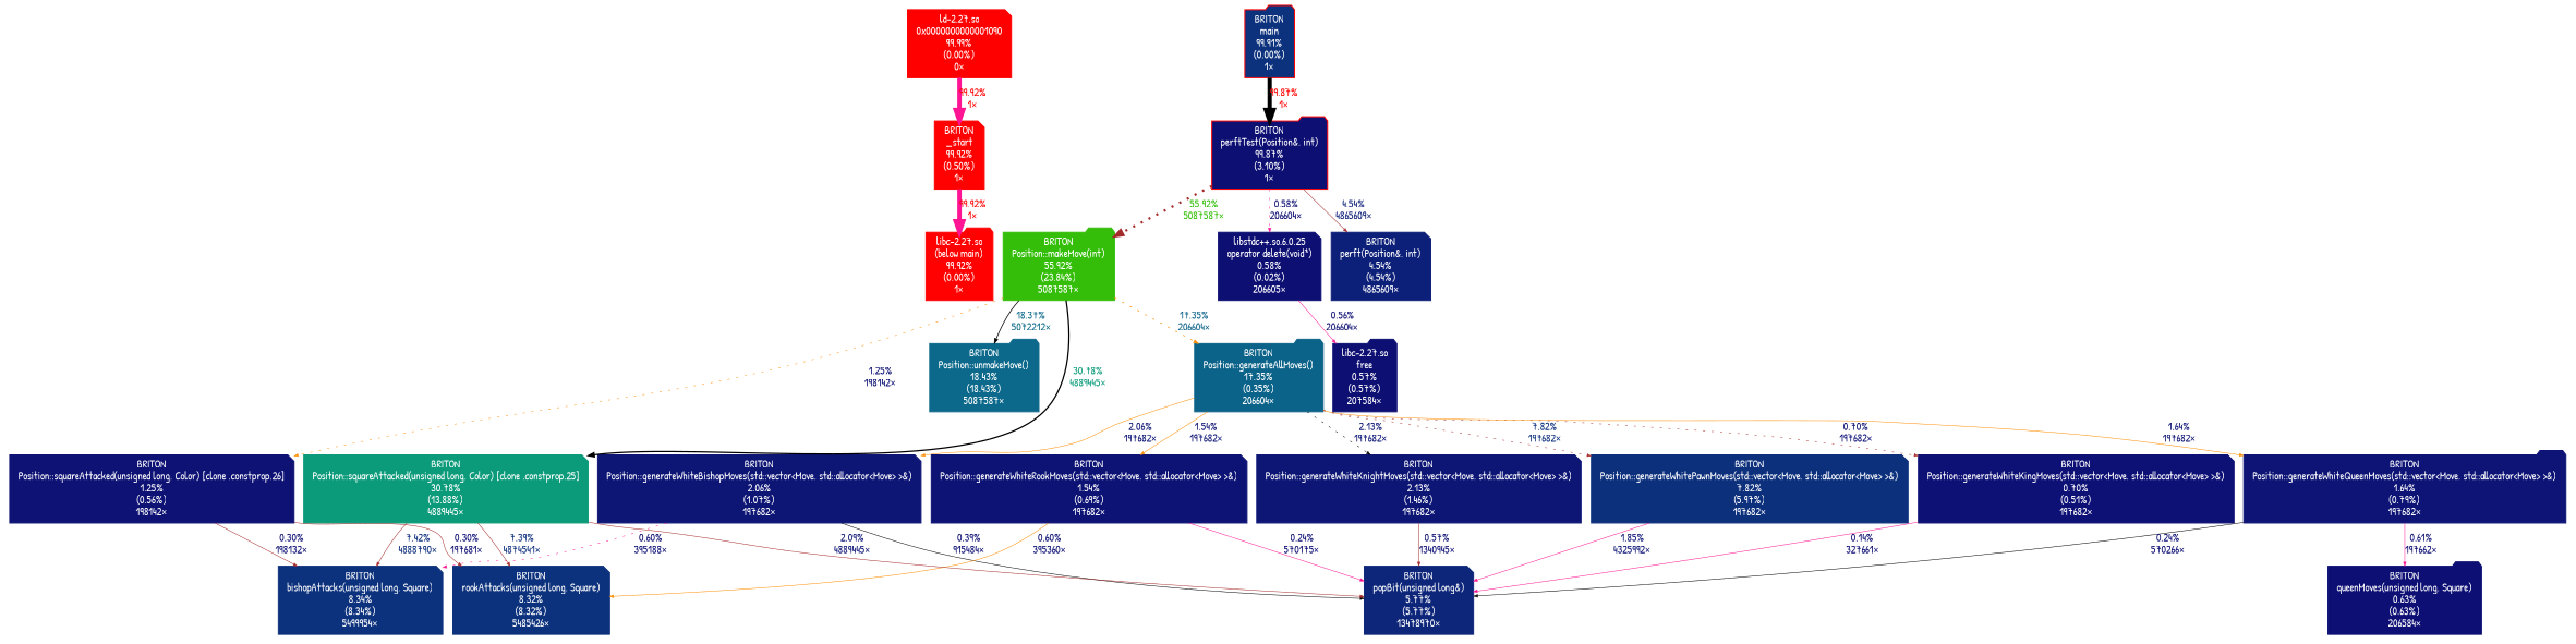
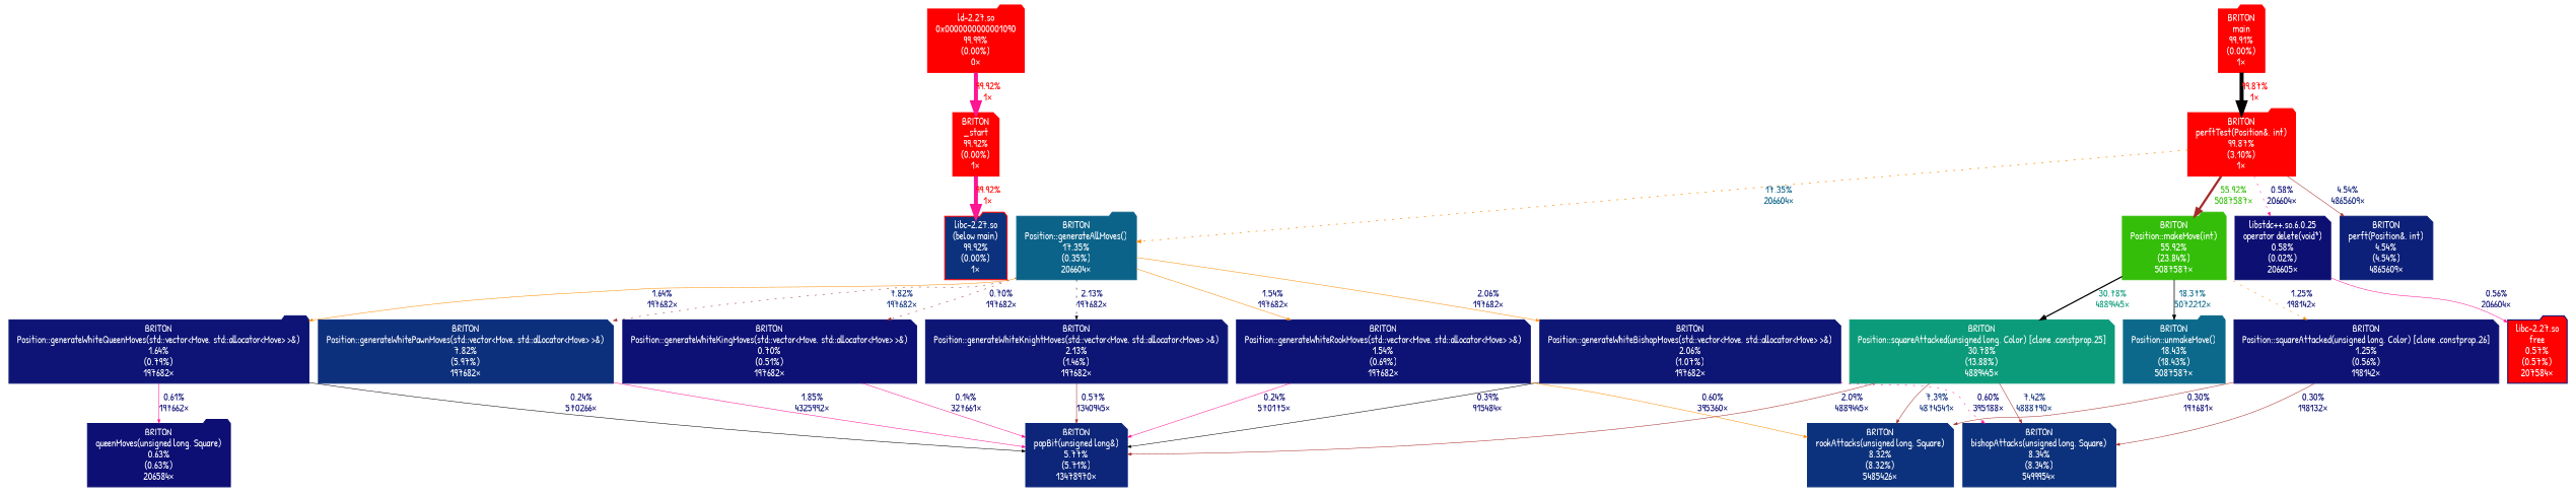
  digraph {
    fontname="Patrick Hand"
    nodesep=0.125
    ranksep=0.25
    node [color="#ff0100" fontcolor="#ffffff" fontname="Patrick Hand" fontsize=10.00 shape=note style=filled]
    edge [arrowsize=0.35 color=brown fontcolor="#0d0e73" fontname="Patrick Hand" fontsize=10.00 labeldistance=0.50 penwidth=0.50 style=solid]
-   n1 [height=0 label="libc-2.27.so\n(below main)\n99.92%\n(0.00%)\n1×" shape=folder width=0]
-   n2 [height=0 label="BRITON\nmain\n99.91%\n(0.00%)\n1×" shape=folder width=0 fillcolor="#0d327d"]
-   n3 [height=0 label="BRITON\nperftTest(Position&, int)\n99.87%\n(3.10%)\n1×" shape=folder width=0 fillcolor="#0d0f73"]
+   n1 [height=0 label="libc-2.27.so\n(below main)\n99.92%\n(0.00%)\n1×" shape=folder width=0 fillcolor="#0d327d"]
+   n2 [height=0 label="BRITON\nmain\n99.91%\n(0.00%)\n1×" shape=folder width=0]
+   n3 [height=0 label="BRITON\nperftTest(Position&, int)\n99.87%\n(3.10%)\n1×" shape=folder width=0]
    n4 [color="#0c6389" height=0 label="BRITON\nPosition::generateAllMoves()\n17.35%\n(0.35%)\n206604×" shape=folder width=0]
    n5 [color="#34be09" height=0 label="BRITON\nPosition::makeMove(int)\n55.92%\n(23.84%)\n5087587×" shape=folder width=0]
    n6 [color="#0d0f73" height=0 label="libstdc++.so.6.0.25\noperator delete(void*)\n0.58%\n(0.02%)\n206605×" width=0]
    n7 [color="#0d2079" height=0 label="BRITON\nperft(Position&, int)\n4.54%\n(4.54%)\n4865609×" width=0]
-   n8 [color="#ff0000" height=0 label="ld-2.27.so\n0x0000000000001090\n99.99%\n(0.00%)\n0×" width=0]
-   n9 [height=0 label="BRITON\n_start\n99.92%\n(0.50%)\n1×" width=0]
+   n8 [color="#ff0000" height=0 label="ld-2.27.so\n0x0000000000001090\n99.99%\n(0.00%)\n0×" shape=folder width=0]
+   n9 [height=0 label="BRITON\n_start\n99.92%\n(0.00%)\n1×" width=0]
    n10 [color="#0d1575" height=0 label="BRITON\nPosition::generateWhiteBishopMoves(std::vector<Move, std::allocator<Move> >&)\n2.06%\n(1.07%)\n197682×" width=0]
    n11 [color="#0d1074" height=0 label="BRITON\nPosition::generateWhiteKingMoves(std::vector<Move, std::allocator<Move> >&)\n0.70%\n(0.51%)\n197682×" width=0]
    n12 [color="#0d1675" height=0 label="BRITON\nPosition::generateWhiteKnightMoves(std::vector<Move, std::allocator<Move> >&)\n2.13%\n(1.46%)\n197682×" width=0]
    n13 [color="#0d307d" height=0 label="BRITON\nPosition::generateWhitePawnMoves(std::vector<Move, std::allocator<Move> >&)\n7.82%\n(5.97%)\n197682×" width=0]
    n14 [color="#0d1475" height=0 label="BRITON\nPosition::generateWhiteQueenMoves(std::vector<Move, std::allocator<Move> >&)\n1.64%\n(0.79%)\n197682×" shape=folder width=0]
    n15 [color="#0d1375" height=0 label="BRITON\nPosition::generateWhiteRookMoves(std::vector<Move, std::allocator<Move> >&)\n1.54%\n(0.69%)\n197682×" width=0]
    n16 [color="#0d327d" height=0 label="BRITON\nbishopAttacks(unsigned long, Square)\n8.34%\n(8.34%)\n5499954×" width=0]
-   n17 [color="#0d267a" height=0 label="BRITON\npopBit(unsigned long&)\n5.77%\n(5.77%)\n13478970×" width=0]
+   n17 [color="#0d267a" height=0 label="BRITON\npopBit(unsigned long&)\n5.77%\n(5.71%)\n13478970×" width=0]
    n18 [color="#0d0f74" height=0 label="BRITON\nqueenMoves(unsigned long, Square)\n0.63%\n(0.63%)\n206584×" shape=folder width=0]
    n19 [color="#0d327d" height=0 label="BRITON\nrookAttacks(unsigned long, Square)\n8.32%\n(8.32%)\n5485426×" width=0]
    n20 [color="#0c9b7a" height=0 label="BRITON\nPosition::squareAttacked(unsigned long, Color) [clone .constprop.25]\n30.78%\n(13.88%)\n4889445×" width=0]
    n21 [color="#0d1274" height=0 label="BRITON\nPosition::squareAttacked(unsigned long, Color) [clone .constprop.26]\n1.25%\n(0.56%)\n198142×" width=0]
    n22 [color="#0c698b" height=0 label="BRITON\nPosition::unmakeMove()\n18.43%\n(18.43%)\n5087587×" shape=folder width=0]
-   n23 [color="#0d0f73" height=0 label="libc-2.27.so\nfree\n0.57%\n(0.57%)\n207584×" shape=folder width=0]
+   n23 [color="#0d0f73" height=0 label="libc-2.27.so\nfree\n0.57%\n(0.57%)\n207584×" shape=folder width=0 fillcolor="#ff0100"]
    n2 -> n3 [arrowsize=1.00 color=black fontcolor="#ff0100" label="99.87%\n1×" labeldistance=3.99 penwidth=3.99]
-   n5 -> n4 [arrowsize=0.42 color=darkorange fontcolor="#0c6389" label="17.35%\n206604×" labeldistance=0.69 penwidth=0.69 style=dotted]
-   n3 -> n5 [arrowsize=0.75 fontcolor="#34be09" label="55.92%\n5087587×" labeldistance=2.24 penwidth=2.24 style=dotted]
+   n3 -> n4 [arrowsize=0.42 color=darkorange fontcolor="#0c6389" label="17.35%\n206604×" labeldistance=0.69 penwidth=0.69 style=dotted]
+   n3 -> n5 [arrowsize=0.75 fontcolor="#34be09" label="55.92%\n5087587×" labeldistance=2.24 penwidth=2.24]
    n3 -> n6 [color=deeppink fontcolor="#0d0f73" label="0.58%\n206604×" style=dotted]
    n3 -> n7 [fontcolor="#0d2079" label="4.54%\n4865609×"]
    n4 -> n10 [color=darkorange fontcolor="#0d1575" label="2.06%\n197682×"]
    n4 -> n11 [fontcolor="#0d1074" label="0.70%\n197682×" style=dotted]
    n4 -> n12 [color=black fontcolor="#0d1675" label="2.13%\n197682×" style=dotted]
    n4 -> n13 [fontcolor="#0d307d" label="7.82%\n197682×" style=dotted]
    n4 -> n14 [color=darkorange fontcolor="#0d1475" label="1.64%\n197682×"]
    n4 -> n15 [color=darkorange fontcolor="#0d1375" label="1.54%\n197682×"]
    n5 -> n20 [arrowsize=0.55 color=black fontcolor="#0c9b7a" label="30.78%\n4889445×" labeldistance=1.23 penwidth=1.23]
    n5 -> n21 [color=darkorange fontcolor="#0d1274" label="1.25%\n198142×" style=dotted]
    n5 -> n22 [arrowsize=0.43 color=black fontcolor="#0c698b" label="18.37%\n5072212×" labeldistance=0.73 penwidth=0.73]
    n6 -> n23 [color=deeppink fontcolor="#0d0f73" label="0.56%\n206604×"]
    n8 -> n9 [arrowsize=1.00 color=deeppink fontcolor="#ff0100" label="99.92%\n1×" labeldistance=4.00 penwidth=4.00]
    n9 -> n1 [arrowsize=1.00 color=deeppink fontcolor="#ff0100" label="99.92%\n1×" labeldistance=4.00 penwidth=4.00]
    n10 -> n16 [color=deeppink fontcolor="#0d0f74" label="0.60%\n395188×" style=dotted]
    n10 -> n17 [color=black label="0.39%\n915484×"]
    n11 -> n17 [color=deeppink fontcolor="#0d0d73" label="0.14%\n327661×"]
    n12 -> n17 [fontcolor="#0d0f73" label="0.57%\n1340945×"]
    n13 -> n17 [color=deeppink fontcolor="#0d1475" label="1.85%\n4325992×"]
    n14 -> n17 [color=black label="0.24%\n570266×"]
    n14 -> n18 [color=deeppink fontcolor="#0d0f74" label="0.61%\n197662×"]
    n15 -> n17 [color=deeppink label="0.24%\n570175×"]
    n15 -> n19 [color=darkorange fontcolor="#0d0f74" label="0.60%\n395360×"]
    n20 -> n16 [fontcolor="#0d2e7c" label="7.42%\n4888790×"]
    n20 -> n17 [fontcolor="#0d1675" label="2.09%\n4889445×"]
    n20 -> n19 [fontcolor="#0d2e7c" label="7.39%\n4874541×"]
    n21 -> n16 [label="0.30%\n198132×"]
    n21 -> n19 [label="0.30%\n197681×"]
  }
